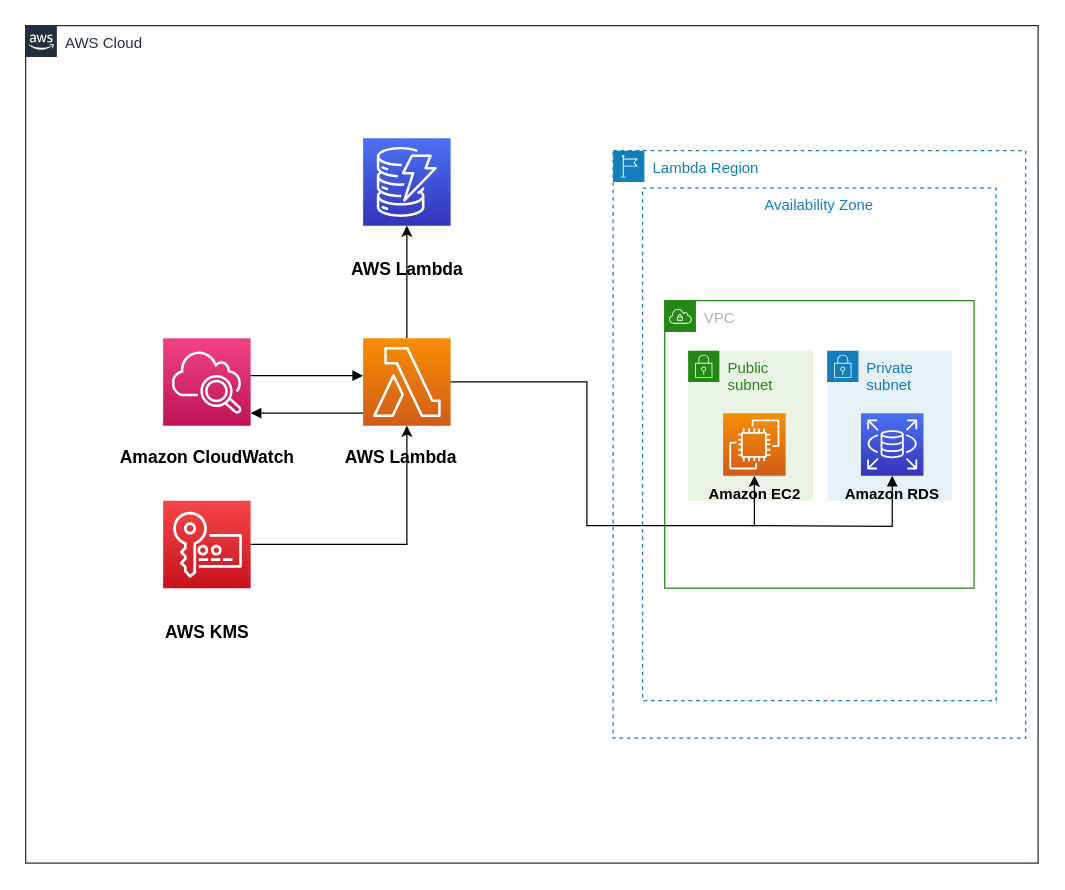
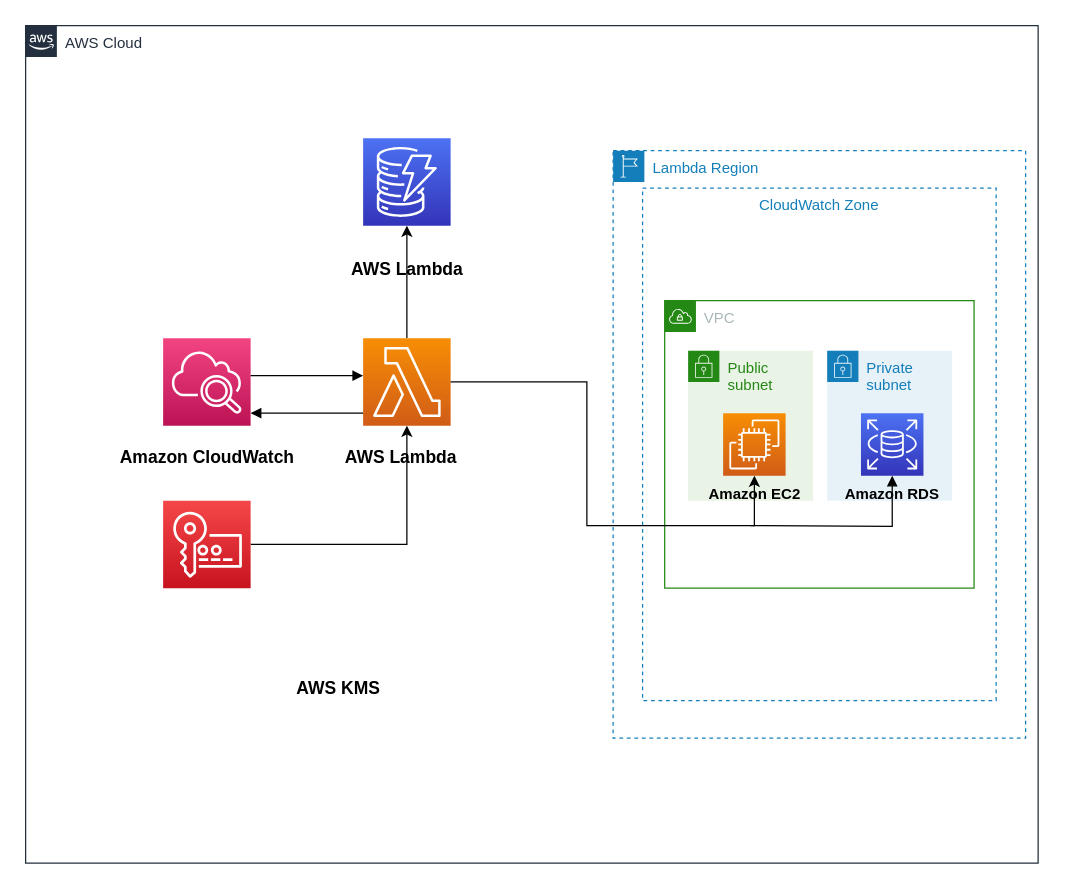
  <mxCell id="0" />
  <mxCell id="1" parent="0" />
  <mxCell id="2" value="AWS Cloud" style="points=[[0,0],[0.25,0],[0.5,0],[0.75,0],[1,0],[1,0.25],[1,0.5],[1,0.75],[1,1],[0.75,1],[0.5,1],[0.25,1],[0,1],[0,0.75],[0,0.5],[0,0.25]];outlineConnect=0;gradientColor=none;html=1;whiteSpace=wrap;fontSize=12;fontStyle=0;container=1;pointerEvents=0;collapsible=0;recursiveResize=0;shape=mxgraph.aws4.group;grIcon=mxgraph.aws4.group_aws_cloud_alt;strokeColor=#232F3E;fillColor=none;verticalAlign=top;align=left;spacingLeft=30;fontColor=#232F3E;dashed=0;" parent="1" vertex="1"><mxGeometry x="20" y="20" width="810" height="670" as="geometry" /></mxCell>
  <mxCell id="3" value="" style="edgeStyle=orthogonalEdgeStyle;rounded=0;orthogonalLoop=1;jettySize=auto;html=1;strokeColor=#000000;" parent="2" source="4" target="7" edge="1"><mxGeometry relative="1" as="geometry" /></mxCell>
  <mxCell id="4" value="" style="sketch=0;points=[[0,0,0],[0.25,0,0],[0.5,0,0],[0.75,0,0],[1,0,0],[0,1,0],[0.25,1,0],[0.5,1,0],[0.75,1,0],[1,1,0],[0,0.25,0],[0,0.5,0],[0,0.75,0],[1,0.25,0],[1,0.5,0],[1,0.75,0]];outlineConnect=0;fontColor=#232F3E;gradientColor=#F78E04;gradientDirection=north;fillColor=#D05C17;strokeColor=#ffffff;dashed=0;verticalLabelPosition=bottom;verticalAlign=top;align=center;html=1;fontSize=12;fontStyle=0;aspect=fixed;shape=mxgraph.aws4.resourceIcon;resIcon=mxgraph.aws4.lambda;" parent="2" vertex="1"><mxGeometry x="270" y="250" width="70" height="70" as="geometry" /></mxCell>
  <mxCell id="5" style="edgeStyle=orthogonalEdgeStyle;rounded=0;orthogonalLoop=1;jettySize=auto;html=1;entryX=0.5;entryY=1;entryDx=0;entryDy=0;entryPerimeter=0;strokeColor=#000000;" parent="2" source="6" target="4" edge="1"><mxGeometry relative="1" as="geometry" /></mxCell>
  <mxCell id="6" value="" style="sketch=0;points=[[0,0,0],[0.25,0,0],[0.5,0,0],[0.75,0,0],[1,0,0],[0,1,0],[0.25,1,0],[0.5,1,0],[0.75,1,0],[1,1,0],[0,0.25,0],[0,0.5,0],[0,0.75,0],[1,0.25,0],[1,0.5,0],[1,0.75,0]];outlineConnect=0;fontColor=#232F3E;gradientColor=#F54749;gradientDirection=north;fillColor=#C7131F;strokeColor=#ffffff;dashed=0;verticalLabelPosition=bottom;verticalAlign=top;align=center;html=1;fontSize=12;fontStyle=0;aspect=fixed;shape=mxgraph.aws4.resourceIcon;resIcon=mxgraph.aws4.key_management_service;" parent="2" vertex="1"><mxGeometry x="110" y="380" width="70" height="70" as="geometry" /></mxCell>
  <mxCell id="7" value="" style="sketch=0;points=[[0,0,0],[0.25,0,0],[0.5,0,0],[0.75,0,0],[1,0,0],[0,1,0],[0.25,1,0],[0.5,1,0],[0.75,1,0],[1,1,0],[0,0.25,0],[0,0.5,0],[0,0.75,0],[1,0.25,0],[1,0.5,0],[1,0.75,0]];outlineConnect=0;fontColor=#232F3E;gradientColor=#4D72F3;gradientDirection=north;fillColor=#3334B9;strokeColor=#ffffff;dashed=0;verticalLabelPosition=bottom;verticalAlign=top;align=center;html=1;fontSize=12;fontStyle=0;aspect=fixed;shape=mxgraph.aws4.resourceIcon;resIcon=mxgraph.aws4.dynamodb;" parent="2" vertex="1"><mxGeometry x="270" y="90" width="70" height="70" as="geometry" /></mxCell>
  <mxCell id="8" value="" style="sketch=0;points=[[0,0,0],[0.25,0,0],[0.5,0,0],[0.75,0,0],[1,0,0],[0,1,0],[0.25,1,0],[0.5,1,0],[0.75,1,0],[1,1,0],[0,0.25,0],[0,0.5,0],[0,0.75,0],[1,0.25,0],[1,0.5,0],[1,0.75,0]];points=[[0,0,0],[0.25,0,0],[0.5,0,0],[0.75,0,0],[1,0,0],[0,1,0],[0.25,1,0],[0.5,1,0],[0.75,1,0],[1,1,0],[0,0.25,0],[0,0.5,0],[0,0.75,0],[1,0.25,0],[1,0.5,0],[1,0.75,0]];outlineConnect=0;fontColor=#232F3E;gradientColor=#F34482;gradientDirection=north;fillColor=#BC1356;strokeColor=#ffffff;dashed=0;verticalLabelPosition=bottom;verticalAlign=top;align=center;html=1;fontSize=12;fontStyle=0;aspect=fixed;shape=mxgraph.aws4.resourceIcon;resIcon=mxgraph.aws4.cloudwatch_2;" parent="2" vertex="1"><mxGeometry x="110" y="250" width="70" height="70" as="geometry" /></mxCell>
  <mxCell id="9" value="" style="edgeStyle=orthogonalEdgeStyle;html=1;endArrow=none;elbow=vertical;startArrow=block;startFill=1;strokeColor=#000000;rounded=0;" parent="2" edge="1"><mxGeometry width="100" relative="1" as="geometry"><mxPoint x="180" y="310" as="sourcePoint" /><mxPoint x="270" y="310" as="targetPoint" /></mxGeometry></mxCell>
  <mxCell id="10" value="" style="edgeStyle=orthogonalEdgeStyle;html=1;endArrow=block;elbow=vertical;startArrow=none;endFill=1;strokeColor=#000000;rounded=0;" parent="2" edge="1"><mxGeometry width="100" relative="1" as="geometry"><mxPoint x="180" y="280" as="sourcePoint" /><mxPoint x="270" y="280" as="targetPoint" /></mxGeometry></mxCell>
  <mxCell id="11" value="Amazon CloudWatch" style="text;html=1;align=center;verticalAlign=middle;resizable=0;points=[];autosize=1;strokeColor=none;fillColor=none;fontFamily=Helvetica;fontSize=14;fontStyle=1" parent="2" vertex="1"><mxGeometry x="65" y="330" width="160" height="30" as="geometry" /></mxCell>
- <mxCell id="12" value="AWS KMS" style="text;html=1;align=center;verticalAlign=middle;resizable=0;points=[];autosize=1;strokeColor=none;fillColor=none;fontFamily=Helvetica;fontSize=14;fontStyle=1" parent="2" vertex="1"><mxGeometry x="100" y="470" width="90" height="30" as="geometry" /></mxCell>
+ <mxCell id="12" value="AWS KMS" style="text;html=1;align=center;verticalAlign=middle;resizable=0;points=[];autosize=1;strokeColor=none;fillColor=none;fontFamily=Helvetica;fontSize=14;fontStyle=1" parent="2" vertex="1"><mxGeometry x="205" y="515" width="90" height="30" as="geometry" /></mxCell>
  <mxCell id="13" value="AWS Lambda" style="text;html=1;align=center;verticalAlign=middle;resizable=0;points=[];autosize=1;strokeColor=none;fillColor=none;fontSize=14;fontStyle=1" parent="2" vertex="1"><mxGeometry x="245" y="330" width="110" height="30" as="geometry" /></mxCell>
  <mxCell id="14" value="AWS Lambda" style="text;html=1;align=center;verticalAlign=middle;resizable=0;points=[];autosize=1;strokeColor=none;fillColor=none;fontSize=14;fontStyle=1" parent="2" vertex="1"><mxGeometry x="250" y="180" width="110" height="30" as="geometry" /></mxCell>
  <mxCell id="15" value="" style="group" parent="1" vertex="1" connectable="0"><mxGeometry x="490" y="120" width="330" height="470" as="geometry" /></mxCell>
  <mxCell id="16" value="Lambda Region" style="points=[[0,0],[0.25,0],[0.5,0],[0.75,0],[1,0],[1,0.25],[1,0.5],[1,0.75],[1,1],[0.75,1],[0.5,1],[0.25,1],[0,1],[0,0.75],[0,0.5],[0,0.25]];outlineConnect=0;gradientColor=none;html=1;whiteSpace=wrap;fontSize=12;fontStyle=0;container=1;pointerEvents=0;collapsible=0;recursiveResize=0;shape=mxgraph.aws4.group;grIcon=mxgraph.aws4.group_region;strokeColor=#147EBA;fillColor=none;verticalAlign=top;align=left;spacingLeft=30;fontColor=#147EBA;dashed=1;" parent="15" vertex="1"><mxGeometry width="330" height="470" as="geometry" /></mxCell>
- <mxCell id="17" value="Availability Zone" style="fillColor=none;strokeColor=#147EBA;dashed=1;verticalAlign=top;fontStyle=0;fontColor=#147EBA;" parent="15" vertex="1"><mxGeometry x="23.571" y="30" width="282.857" height="410" as="geometry" /></mxCell>
+ <mxCell id="17" value="CloudWatch Zone" style="fillColor=none;strokeColor=#147EBA;dashed=1;verticalAlign=top;fontStyle=0;fontColor=#147EBA;" parent="15" vertex="1"><mxGeometry x="23.571" y="30" width="282.857" height="410" as="geometry" /></mxCell>
  <mxCell id="18" value="VPC" style="points=[[0,0],[0.25,0],[0.5,0],[0.75,0],[1,0],[1,0.25],[1,0.5],[1,0.75],[1,1],[0.75,1],[0.5,1],[0.25,1],[0,1],[0,0.75],[0,0.5],[0,0.25]];outlineConnect=0;gradientColor=none;html=1;whiteSpace=wrap;fontSize=12;fontStyle=0;container=1;pointerEvents=0;collapsible=0;recursiveResize=0;shape=mxgraph.aws4.group;grIcon=mxgraph.aws4.group_vpc;strokeColor=#248814;fillColor=none;verticalAlign=top;align=left;spacingLeft=30;fontColor=#AAB7B8;dashed=0;" parent="15" vertex="1"><mxGeometry x="41.25" y="120" width="247.5" height="230" as="geometry" /></mxCell>
  <mxCell id="19" value="Private subnet" style="points=[[0,0],[0.25,0],[0.5,0],[0.75,0],[1,0],[1,0.25],[1,0.5],[1,0.75],[1,1],[0.75,1],[0.5,1],[0.25,1],[0,1],[0,0.75],[0,0.5],[0,0.25]];outlineConnect=0;gradientColor=none;html=1;whiteSpace=wrap;fontSize=12;fontStyle=0;container=1;pointerEvents=0;collapsible=0;recursiveResize=0;shape=mxgraph.aws4.group;grIcon=mxgraph.aws4.group_security_group;grStroke=0;strokeColor=#147EBA;fillColor=#E6F2F8;verticalAlign=top;align=left;spacingLeft=30;fontColor=#147EBA;dashed=0;" parent="18" vertex="1"><mxGeometry x="130" y="40" width="100" height="120" as="geometry" /></mxCell>
  <mxCell id="20" value="" style="edgeStyle=orthogonalEdgeStyle;html=1;endArrow=block;elbow=vertical;startArrow=none;endFill=1;strokeColor=#000000;rounded=0;entryX=0.5;entryY=1;entryDx=0;entryDy=0;entryPerimeter=0;" parent="18" target="22" edge="1"><mxGeometry width="100" relative="1" as="geometry"><mxPoint x="68.75" y="180" as="sourcePoint" /><mxPoint x="173.75" y="180" as="targetPoint" /></mxGeometry></mxCell>
  <mxCell id="21" value="Public subnet" style="points=[[0,0],[0.25,0],[0.5,0],[0.75,0],[1,0],[1,0.25],[1,0.5],[1,0.75],[1,1],[0.75,1],[0.5,1],[0.25,1],[0,1],[0,0.75],[0,0.5],[0,0.25]];outlineConnect=0;gradientColor=none;html=1;whiteSpace=wrap;fontSize=12;fontStyle=0;container=1;pointerEvents=0;collapsible=0;recursiveResize=0;shape=mxgraph.aws4.group;grIcon=mxgraph.aws4.group_security_group;grStroke=0;strokeColor=#248814;fillColor=#E9F3E6;verticalAlign=top;align=left;spacingLeft=30;fontColor=#248814;dashed=0;" parent="15" vertex="1"><mxGeometry x="60" y="160" width="100" height="120" as="geometry" /></mxCell>
  <mxCell id="22" value="" style="sketch=0;points=[[0,0,0],[0.25,0,0],[0.5,0,0],[0.75,0,0],[1,0,0],[0,1,0],[0.25,1,0],[0.5,1,0],[0.75,1,0],[1,1,0],[0,0.25,0],[0,0.5,0],[0,0.75,0],[1,0.25,0],[1,0.5,0],[1,0.75,0]];outlineConnect=0;fontColor=#232F3E;gradientColor=#4D72F3;gradientDirection=north;fillColor=#3334B9;strokeColor=#ffffff;dashed=0;verticalLabelPosition=bottom;verticalAlign=top;align=center;html=1;fontSize=12;fontStyle=0;aspect=fixed;shape=mxgraph.aws4.resourceIcon;resIcon=mxgraph.aws4.rds;" parent="15" vertex="1"><mxGeometry x="198.27" y="210" width="50" height="50" as="geometry" /></mxCell>
  <mxCell id="23" value="" style="sketch=0;points=[[0,0,0],[0.25,0,0],[0.5,0,0],[0.75,0,0],[1,0,0],[0,1,0],[0.25,1,0],[0.5,1,0],[0.75,1,0],[1,1,0],[0,0.25,0],[0,0.5,0],[0,0.75,0],[1,0.25,0],[1,0.5,0],[1,0.75,0]];outlineConnect=0;fontColor=#232F3E;gradientColor=#F78E04;gradientDirection=north;fillColor=#D05C17;strokeColor=#ffffff;dashed=0;verticalLabelPosition=bottom;verticalAlign=top;align=center;html=1;fontSize=12;fontStyle=0;aspect=fixed;shape=mxgraph.aws4.resourceIcon;resIcon=mxgraph.aws4.ec2;" parent="15" vertex="1"><mxGeometry x="88" y="210" width="50" height="50" as="geometry" /></mxCell>
  <mxCell id="24" value="Amazon EC2" style="text;html=1;align=center;verticalAlign=middle;resizable=0;points=[];autosize=1;strokeColor=none;fillColor=none;fontStyle=1" parent="15" vertex="1"><mxGeometry x="63" y="260" width="100" height="30" as="geometry" /></mxCell>
  <mxCell id="25" value="Amazon RDS" style="text;html=1;align=center;verticalAlign=middle;resizable=0;points=[];autosize=1;strokeColor=none;fillColor=none;fontStyle=1" parent="15" vertex="1"><mxGeometry x="173.27" y="260" width="100" height="30" as="geometry" /></mxCell>
  <mxCell id="26" style="edgeStyle=orthogonalEdgeStyle;rounded=0;orthogonalLoop=1;jettySize=auto;html=1;entryX=0.5;entryY=1;entryDx=0;entryDy=0;entryPerimeter=0;strokeColor=#000000;" parent="1" source="4" target="23" edge="1"><mxGeometry relative="1" as="geometry"><Array as="points"><mxPoint x="469" y="305" /><mxPoint x="469" y="420" /><mxPoint x="603" y="420" /></Array></mxGeometry></mxCell>
